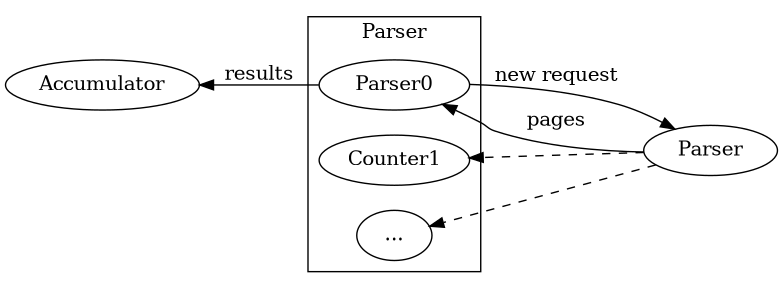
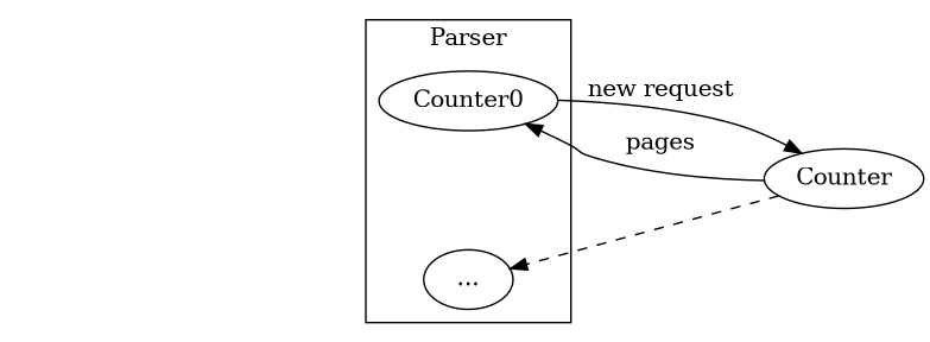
  digraph {
    rankdir=RL
-   Counter0 [label=Parser0]
-   Counter1
+   Counter0
    n3 [label="..."]
-   Parser
-   Accumulator
+   Parser [label=Counter]
    subgraph cluster_1 {
      label=Parser
      Counter0
-     Counter1
      n3
    }
    Counter0 -> Parser [label="new request"]
-   Counter0 -> Accumulator [label=results]
    Parser -> Counter0 [label=pages]
-   Parser -> Counter1 [style=dashed]
    Parser -> n3 [style=dashed]
  }
